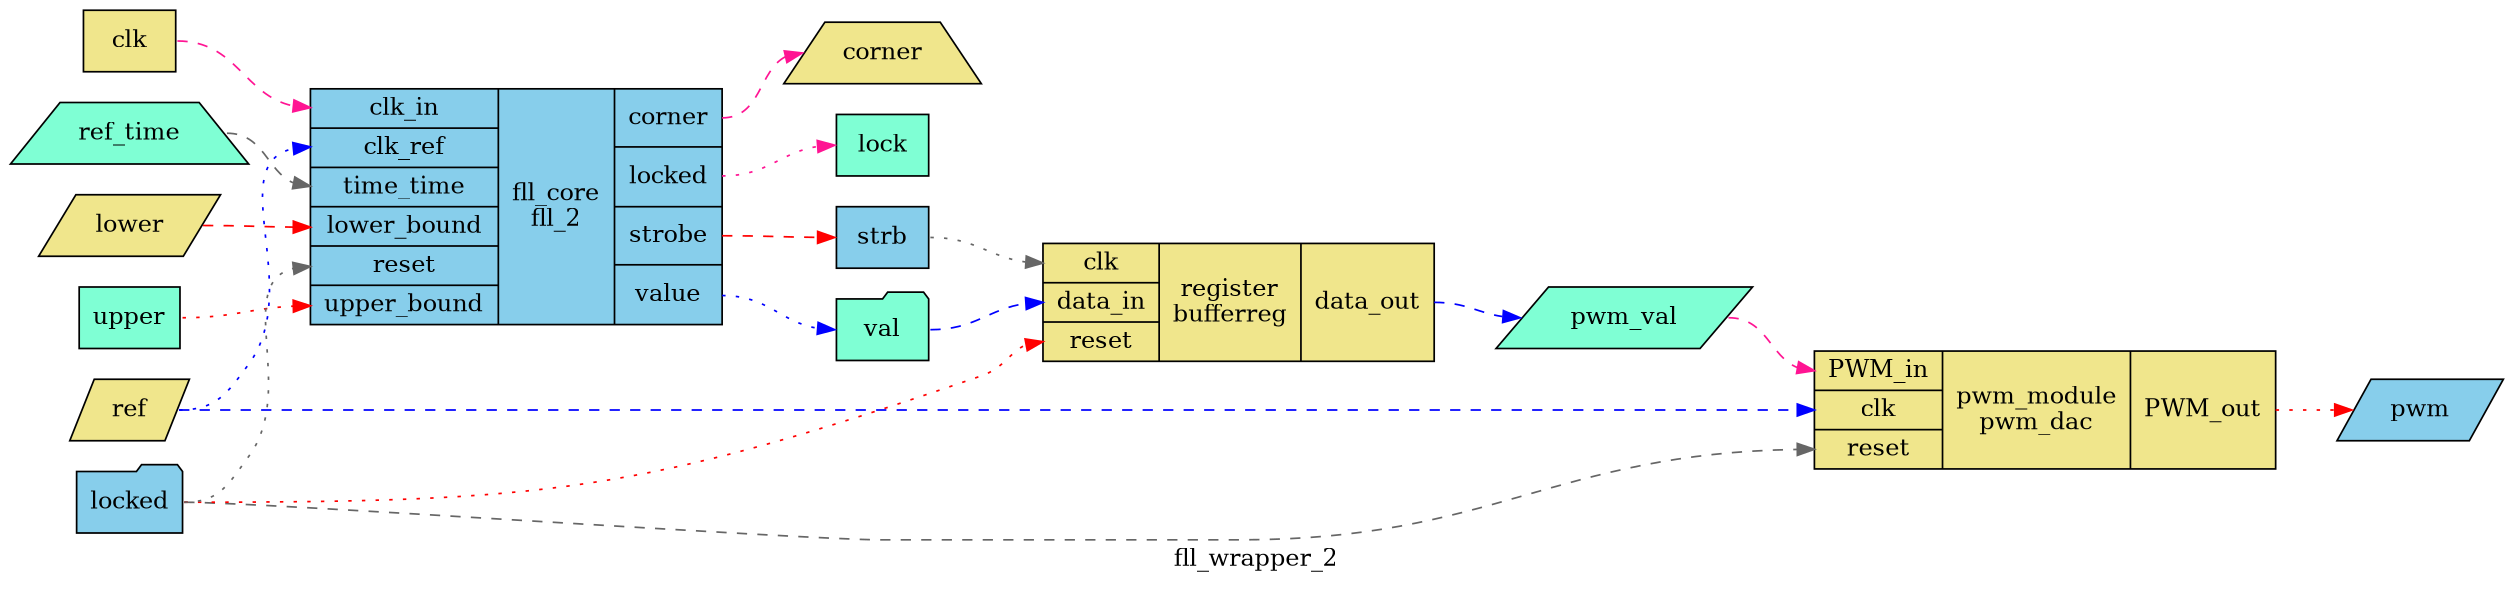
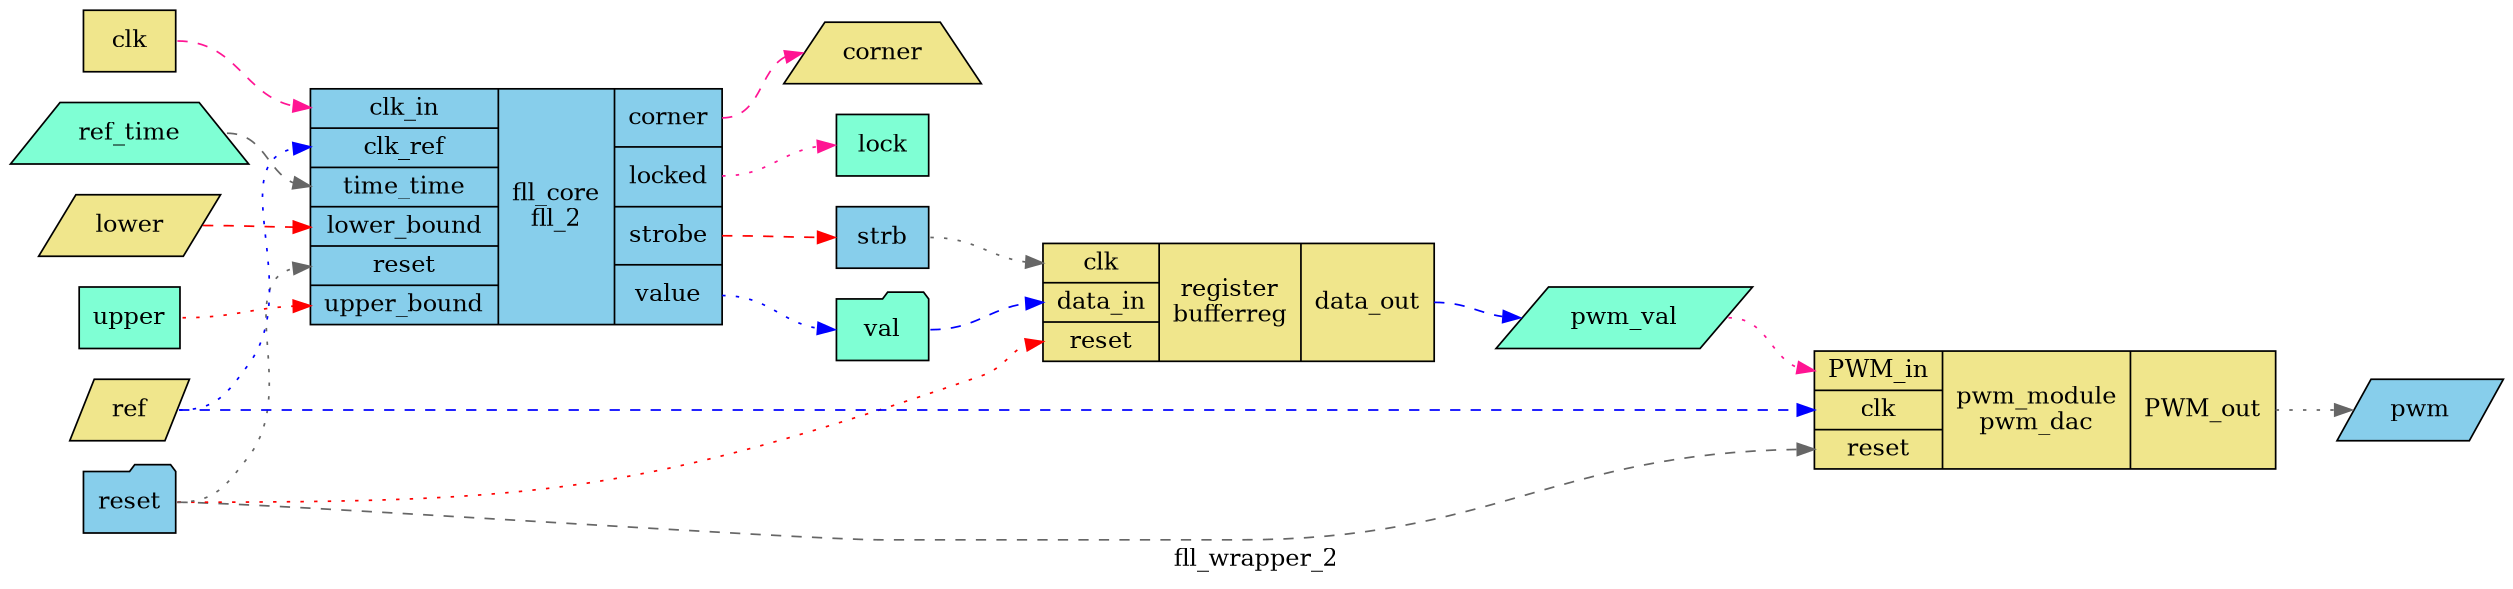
  digraph {
    label=fll_wrapper_2
    rankdir=LR
    remincross=true
    node [color=black fillcolor=khaki fontcolor=black shape=parallelogram style=filled]
    edge [color=red headport=w style=dashed tailport=e]
    n1 [fillcolor=aquamarine label=pwm_val]
    n2 [label="{{<p13> PWM_in|<p10> clk|<p11> reset}|pwm_module\npwm_dac|{<p14> PWM_out}}" shape=record color="" fontcolor=""]
    n3 [fillcolor=skyblue label=pwm]
    n4 [fillcolor=aquamarine label=val shape=folder]
    n5 [label="{{<p10> clk|<p16> data_in|<p11> reset}|register\nbufferreg|{<p17> data_out}}" shape=record color="" fontcolor=""]
    n6 [fillcolor=skyblue label=strb shape=box]
    n7 [fillcolor=aquamarine label=lock shape=box]
    n8 [label=corner shape=trapezium]
    n9 [fillcolor=aquamarine label=ref_time shape=trapezium]
    n10 [fillcolor=skyblue label="{{<p19> clk_in|<p20> clk_ref|<p21> time_time|<p22> lower_bound|<p11> reset|<p23> upper_bound}|fll_core\nfll_2|{<p5> corner|<p24> locked|<p25> strobe|<p26> value}}" shape=record color="" fontcolor=""]
    n11 [label=lower]
    n12 [fillcolor=aquamarine label=upper shape=box]
    n13 [label=clk shape=box]
-   n14 [fillcolor=skyblue label=locked shape=folder]
+   n14 [fillcolor=skyblue label=reset shape=folder]
    n15 [label=ref]
-   n1 -> n2 [color=deeppink headport="p13:w"]
-   n2 -> n3 [style=dotted tailport="p14:e"]
+   n1 -> n2 [color=deeppink headport="p13:w" style=dotted]
+   n2 -> n3 [color=gray40 style=dotted tailport="p14:e"]
    n4 -> n5 [color=blue headport="p16:w"]
    n5 -> n1 [color=blue tailport="p17:e"]
    n6 -> n5 [color=gray40 headport="p10:w" style=dotted]
    n9 -> n10 [color=gray40 headport="p21:w"]
    n10 -> n4 [color=blue style=dotted tailport="p26:e"]
    n10 -> n6 [tailport="p25:e"]
    n10 -> n7 [color=deeppink style=dotted tailport="p24:e"]
    n10 -> n8 [color=deeppink tailport="p5:e"]
    n11 -> n10 [headport="p22:w"]
    n12 -> n10 [headport="p23:w" style=dotted]
    n13 -> n10 [color=deeppink headport="p19:w"]
    n14 -> n2 [color=gray40 headport="p11:w"]
    n14 -> n5 [headport="p11:w" style=dotted]
    n14 -> n10 [color=gray40 headport="p11:w" style=dotted]
    n15 -> n2 [color=blue headport="p10:w"]
    n15 -> n10 [color=blue headport="p20:w" style=dotted]
  }
